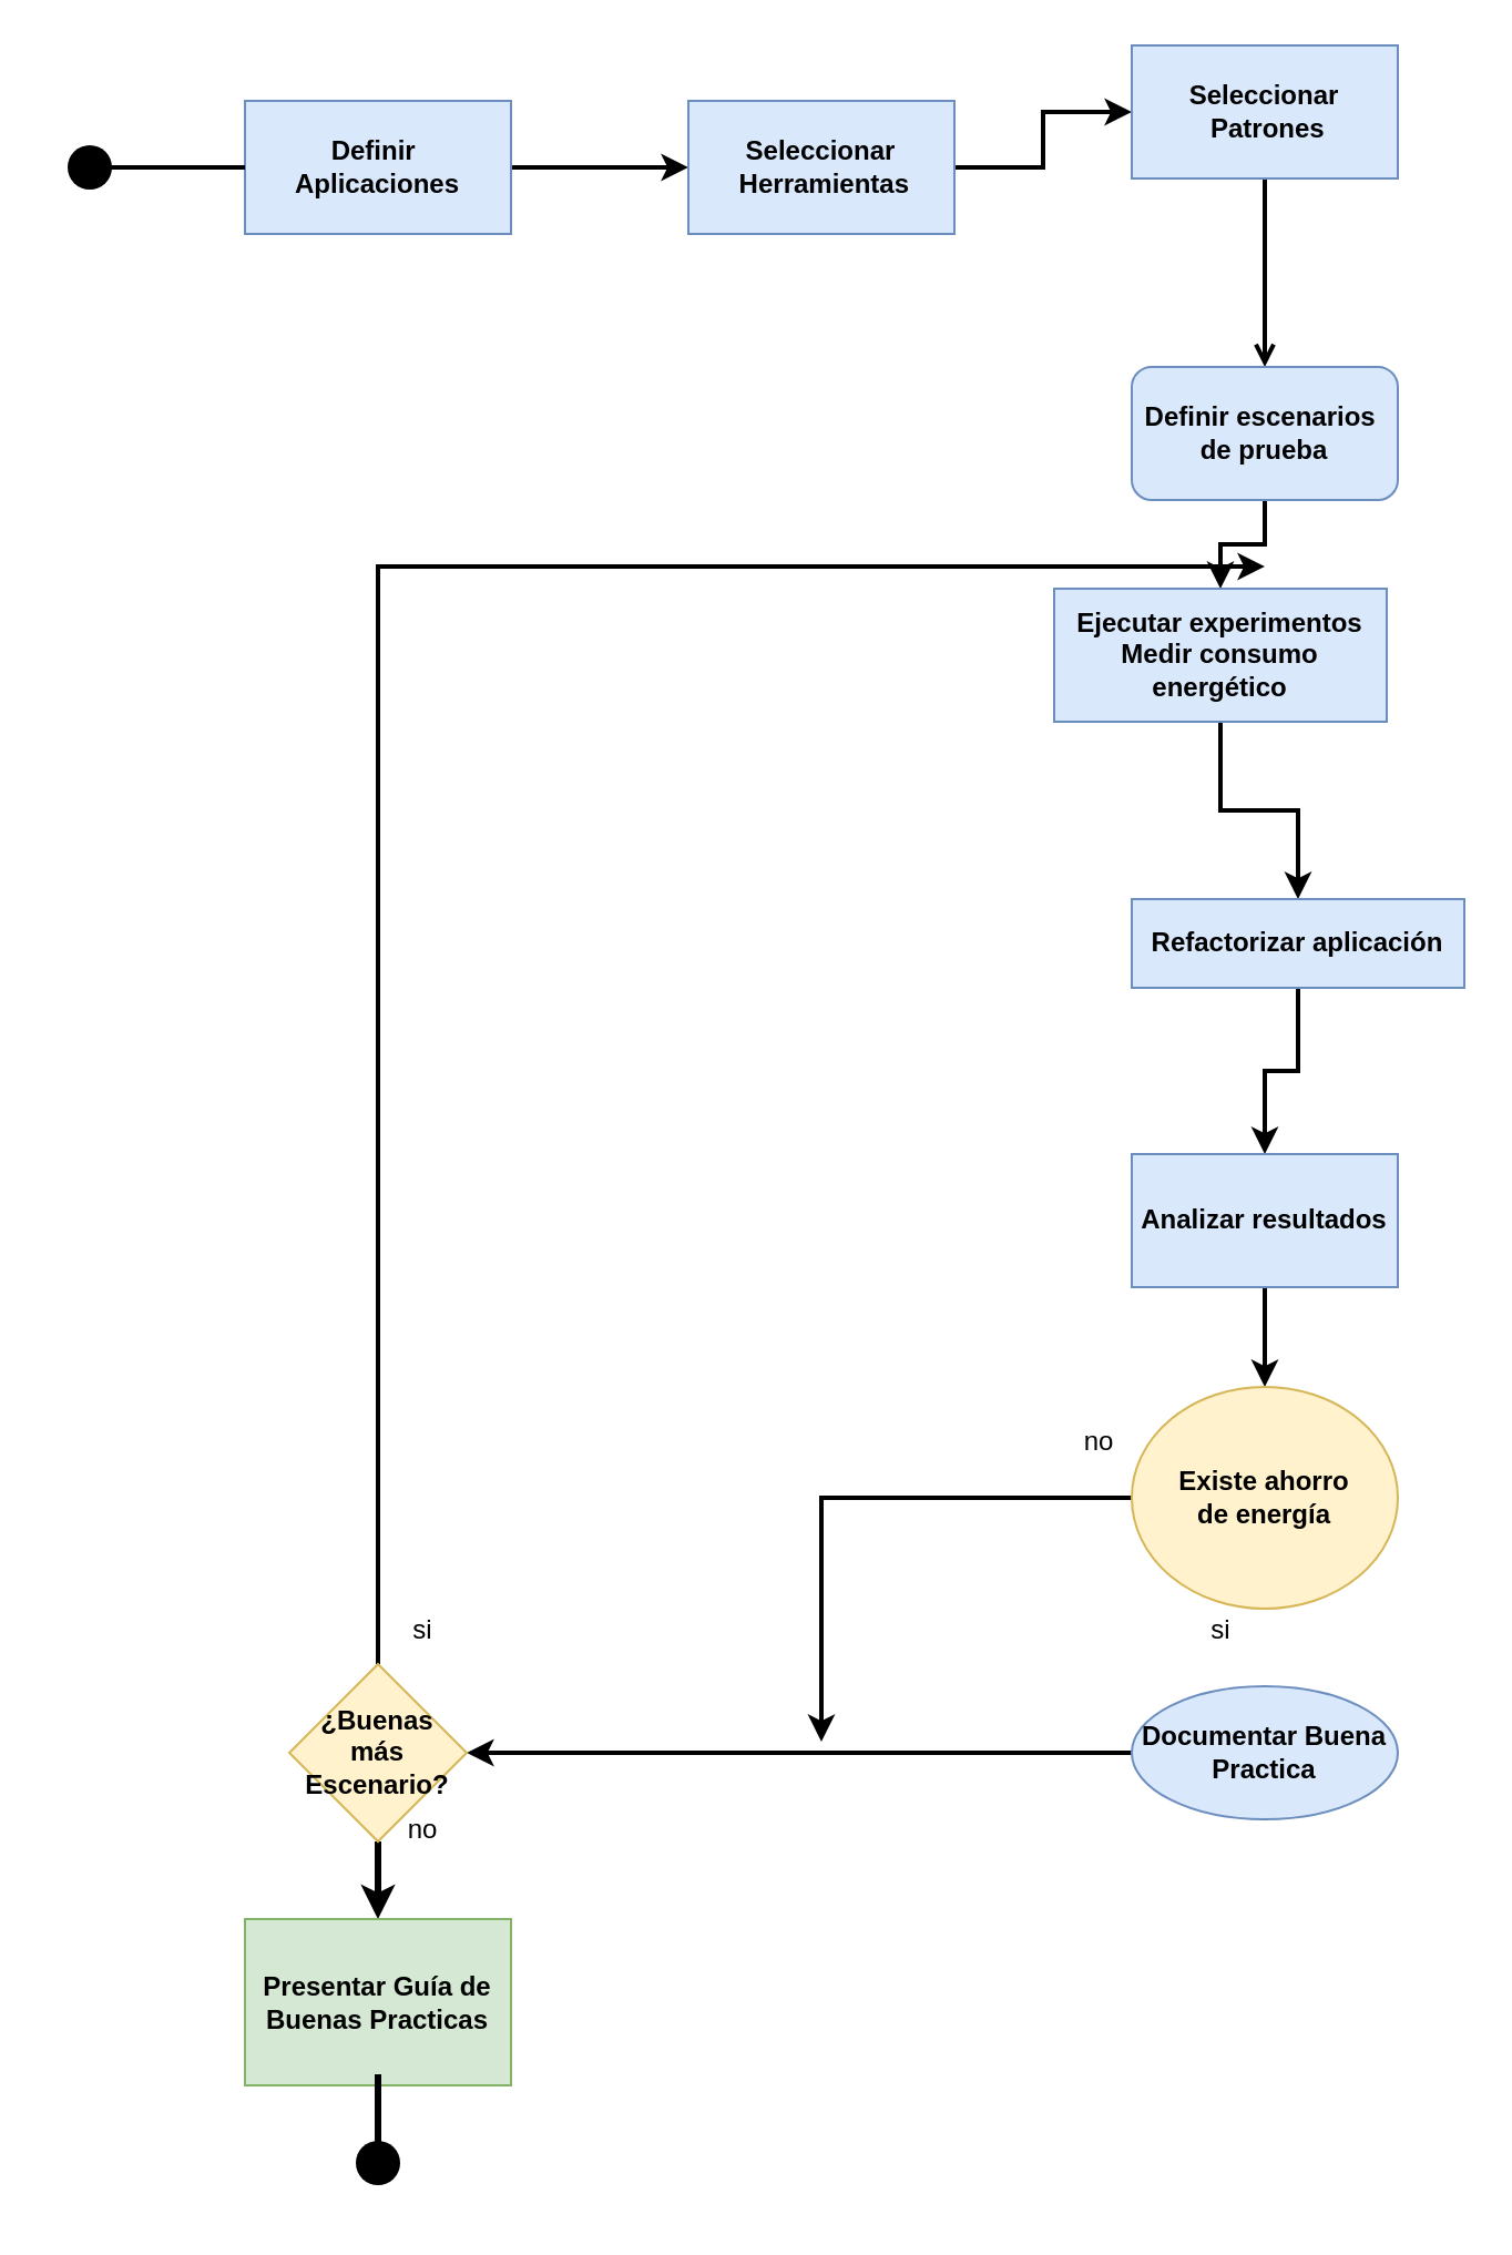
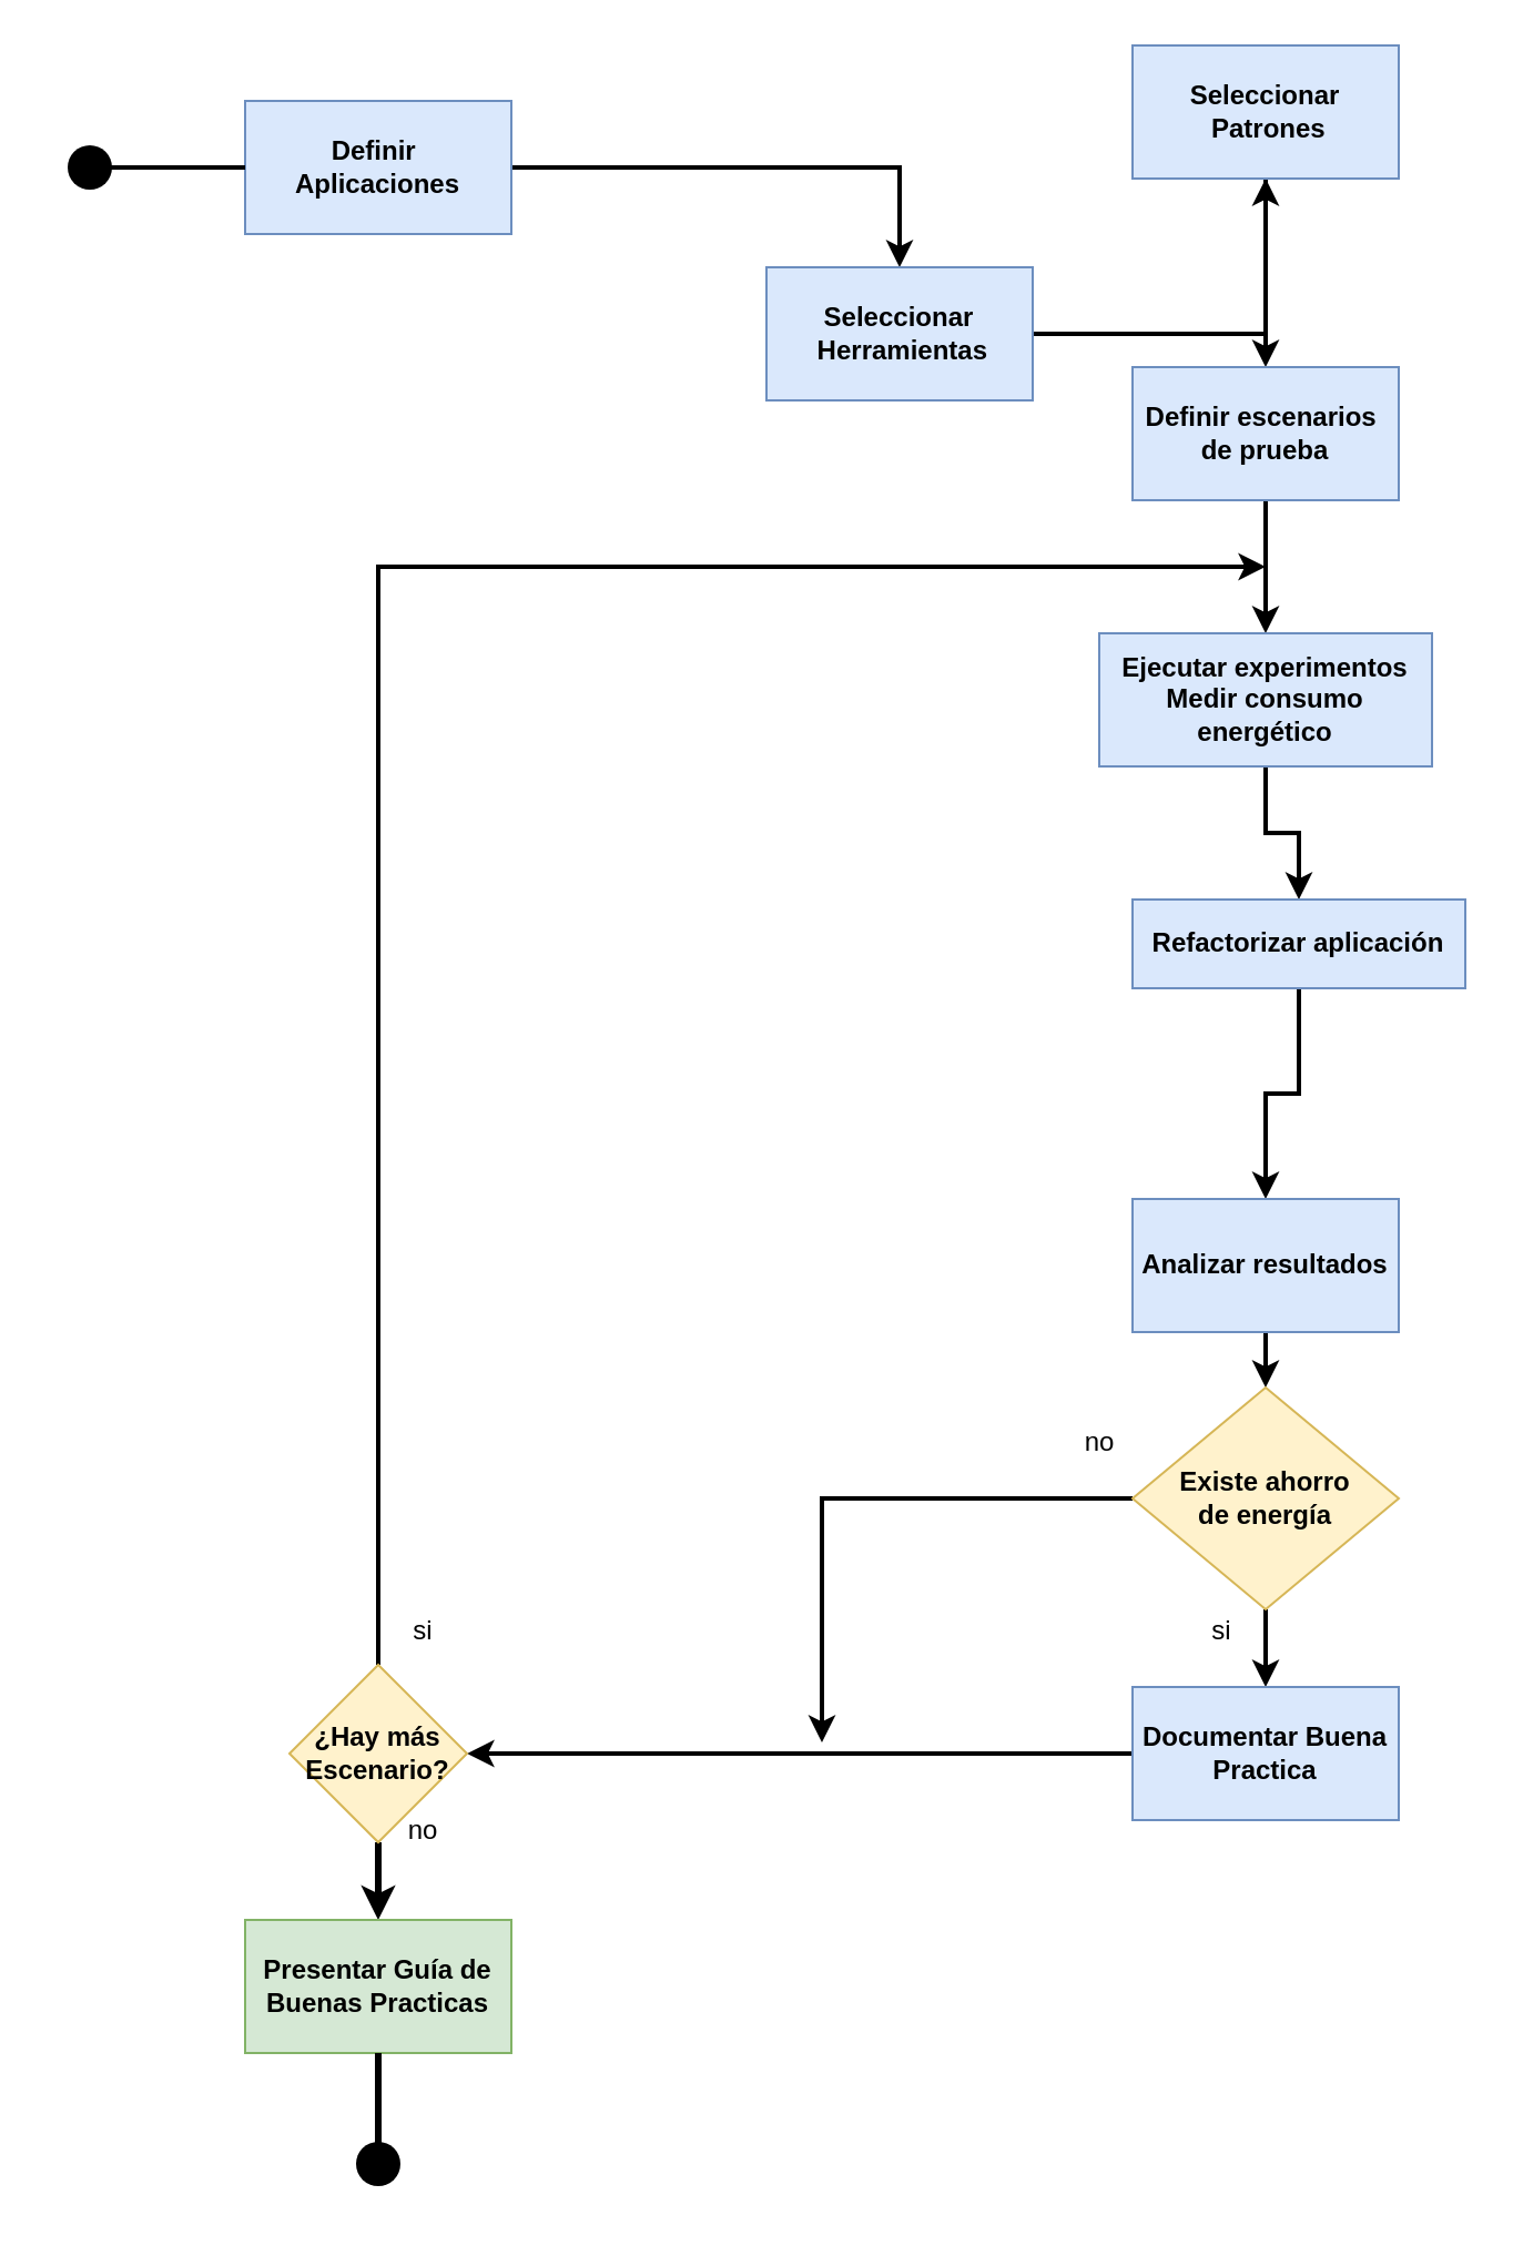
  <mxCell id="0" />
  <mxCell id="1" parent="0" />
  <mxCell id="2" value="" style="edgeStyle=orthogonalEdgeStyle;rounded=0;orthogonalLoop=1;jettySize=auto;html=1;strokeWidth=2;" parent="1" source="3" target="5" edge="1"><mxGeometry relative="1" as="geometry" /></mxCell>
  <mxCell id="3" value="&lt;b&gt;Definir&amp;nbsp; Aplicaciones&lt;/b&gt;" style="rounded=0;whiteSpace=wrap;html=1;fillColor=#dae8fc;strokeColor=#6c8ebf;" parent="1" vertex="1"><mxGeometry x="110" y="45" width="120" height="60" as="geometry" /></mxCell>
  <mxCell id="4" value="" style="edgeStyle=orthogonalEdgeStyle;rounded=0;orthogonalLoop=1;jettySize=auto;html=1;strokeWidth=2;" parent="1" source="5" target="7" edge="1"><mxGeometry relative="1" as="geometry" /></mxCell>
- <mxCell id="5" value="&lt;b&gt;Seleccionar&lt;br&gt;&amp;nbsp;Herramientas&lt;/b&gt;" style="rounded=0;whiteSpace=wrap;html=1;fillColor=#dae8fc;strokeColor=#6c8ebf;" parent="1" vertex="1"><mxGeometry x="310" y="45" width="120" height="60" as="geometry" /></mxCell>
- <mxCell id="6" value="" style="edgeStyle=orthogonalEdgeStyle;rounded=0;orthogonalLoop=1;jettySize=auto;html=1;strokeWidth=2;endArrow=open;" parent="1" source="7" target="9" edge="1"><mxGeometry relative="1" as="geometry" /></mxCell>
+ <mxCell id="5" value="&lt;b&gt;Seleccionar&lt;br&gt;&amp;nbsp;Herramientas&lt;/b&gt;" style="rounded=0;whiteSpace=wrap;html=1;fillColor=#dae8fc;strokeColor=#6c8ebf;" parent="1" vertex="1"><mxGeometry x="345" y="120" width="120" height="60" as="geometry" /></mxCell>
+ <mxCell id="6" value="" style="edgeStyle=orthogonalEdgeStyle;rounded=0;orthogonalLoop=1;jettySize=auto;html=1;strokeWidth=2;" parent="1" source="7" target="9" edge="1"><mxGeometry relative="1" as="geometry" /></mxCell>
  <mxCell id="7" value="&lt;b&gt;Seleccionar&lt;br&gt;&amp;nbsp;Patrones&lt;/b&gt;" style="rounded=0;whiteSpace=wrap;html=1;fillColor=#dae8fc;strokeColor=#6c8ebf;" parent="1" vertex="1"><mxGeometry x="510" y="20" width="120" height="60" as="geometry" /></mxCell>
  <mxCell id="8" value="" style="edgeStyle=orthogonalEdgeStyle;rounded=0;orthogonalLoop=1;jettySize=auto;html=1;strokeWidth=2;" parent="1" source="9" target="11" edge="1"><mxGeometry relative="1" as="geometry" /></mxCell>
- <mxCell id="9" value="&lt;b&gt;Definir escenarios&amp;nbsp;&lt;br&gt;de prueba&lt;/b&gt;" style="whiteSpace=wrap;html=1;fillColor=#dae8fc;strokeColor=#6c8ebf;rounded=1;" parent="1" vertex="1"><mxGeometry x="510" y="165" width="120" height="60" as="geometry" /></mxCell>
+ <mxCell id="9" value="&lt;b&gt;Definir escenarios&amp;nbsp;&lt;br&gt;de prueba&lt;/b&gt;" style="rounded=0;whiteSpace=wrap;html=1;fillColor=#dae8fc;strokeColor=#6c8ebf;" parent="1" vertex="1"><mxGeometry x="510" y="165" width="120" height="60" as="geometry" /></mxCell>
  <mxCell id="10" value="" style="edgeStyle=orthogonalEdgeStyle;rounded=0;orthogonalLoop=1;jettySize=auto;html=1;strokeWidth=2;" parent="1" source="11" target="13" edge="1"><mxGeometry relative="1" as="geometry" /></mxCell>
- <mxCell id="11" value="&lt;b&gt;Ejecutar experimentos&lt;/b&gt;&lt;br&gt;&lt;b&gt;Medir consumo energético&lt;/b&gt;" style="rounded=0;whiteSpace=wrap;html=1;fillColor=#dae8fc;strokeColor=#6c8ebf;" parent="1" vertex="1"><mxGeometry x="475" y="265" width="150" height="60" as="geometry" /></mxCell>
+ <mxCell id="11" value="&lt;b&gt;Ejecutar experimentos&lt;/b&gt;&lt;br&gt;&lt;b&gt;Medir consumo energético&lt;/b&gt;" style="rounded=0;whiteSpace=wrap;html=1;fillColor=#dae8fc;strokeColor=#6c8ebf;" parent="1" vertex="1"><mxGeometry x="495" y="285" width="150" height="60" as="geometry" /></mxCell>
  <mxCell id="12" value="" style="edgeStyle=orthogonalEdgeStyle;rounded=0;orthogonalLoop=1;jettySize=auto;html=1;strokeWidth=2;" parent="1" source="13" target="15" edge="1"><mxGeometry relative="1" as="geometry" /></mxCell>
  <mxCell id="13" value="&lt;b&gt;Refactorizar aplicación&lt;/b&gt;" style="whiteSpace=wrap;html=1;fillColor=#dae8fc;strokeColor=#6c8ebf;rounded=0;" parent="1" vertex="1"><mxGeometry x="510" y="405" width="150" height="40" as="geometry" /></mxCell>
  <mxCell id="14" value="" style="edgeStyle=orthogonalEdgeStyle;rounded=0;orthogonalLoop=1;jettySize=auto;html=1;strokeWidth=2;exitX=0.5;exitY=1;exitDx=0;exitDy=0;" parent="1" source="15" target="18" edge="1"><mxGeometry relative="1" as="geometry"><mxPoint x="590" y="630" as="sourcePoint" /></mxGeometry></mxCell>
- <mxCell id="15" value="&lt;b&gt;Analizar resultados&lt;/b&gt;" style="whiteSpace=wrap;html=1;fillColor=#dae8fc;strokeColor=#6c8ebf;rounded=0;" parent="1" vertex="1"><mxGeometry x="510" y="520" width="120" height="60" as="geometry" /></mxCell>
+ <mxCell id="15" value="&lt;b&gt;Analizar resultados&lt;/b&gt;" style="whiteSpace=wrap;html=1;fillColor=#dae8fc;strokeColor=#6c8ebf;rounded=0;" parent="1" vertex="1"><mxGeometry x="510" y="540" width="120" height="60" as="geometry" /></mxCell>
  <mxCell id="16" style="edgeStyle=orthogonalEdgeStyle;rounded=0;orthogonalLoop=1;jettySize=auto;html=1;strokeWidth=2;exitX=0;exitY=0.5;exitDx=0;exitDy=0;" parent="1" source="18" edge="1"><mxGeometry relative="1" as="geometry"><mxPoint x="370" y="785" as="targetPoint" /><Array as="points"><mxPoint x="370" y="675" /></Array></mxGeometry></mxCell>
- <mxCell id="18" value="&lt;b&gt;Existe ahorro de&amp;nbsp;energía&lt;/b&gt;" style="ellipse;whiteSpace=wrap;html=1;fillColor=#fff2cc;strokeColor=#d6b656;" parent="1" vertex="1"><mxGeometry x="510" y="625" width="120" height="100" as="geometry" /></mxCell>
+ <mxCell id="17" value="" style="edgeStyle=orthogonalEdgeStyle;rounded=0;orthogonalLoop=1;jettySize=auto;html=1;strokeWidth=2;" parent="1" source="18" target="21" edge="1"><mxGeometry relative="1" as="geometry" /></mxCell>
+ <mxCell id="18" value="&lt;b&gt;Existe ahorro de&amp;nbsp;energía&lt;/b&gt;" style="rhombus;whiteSpace=wrap;html=1;fillColor=#fff2cc;strokeColor=#d6b656;rounded=0;" parent="1" vertex="1"><mxGeometry x="510" y="625" width="120" height="100" as="geometry" /></mxCell>
  <mxCell id="19" value="no" style="text;html=1;align=center;verticalAlign=middle;resizable=0;points=[];autosize=1;strokeColor=none;fillColor=none;" parent="1" vertex="1"><mxGeometry x="480" y="640" width="30" height="20" as="geometry" /></mxCell>
  <mxCell id="20" value="" style="edgeStyle=orthogonalEdgeStyle;rounded=0;orthogonalLoop=1;jettySize=auto;html=1;strokeWidth=2;entryX=1;entryY=0.5;entryDx=0;entryDy=0;" parent="1" source="21" target="25" edge="1"><mxGeometry relative="1" as="geometry"><mxPoint x="430" y="790" as="targetPoint" /></mxGeometry></mxCell>
- <mxCell id="21" value="&lt;b&gt;Documentar Buena Practica&lt;/b&gt;" style="ellipse;whiteSpace=wrap;html=1;fillColor=#dae8fc;strokeColor=#6c8ebf;" parent="1" vertex="1"><mxGeometry x="510" y="760" width="120" height="60" as="geometry" /></mxCell>
+ <mxCell id="21" value="&lt;b&gt;Documentar Buena Practica&lt;/b&gt;" style="whiteSpace=wrap;html=1;fillColor=#dae8fc;strokeColor=#6c8ebf;rounded=0;" parent="1" vertex="1"><mxGeometry x="510" y="760" width="120" height="60" as="geometry" /></mxCell>
  <mxCell id="22" value="si" style="text;html=1;align=center;verticalAlign=middle;resizable=0;points=[];autosize=1;strokeColor=none;fillColor=none;" parent="1" vertex="1"><mxGeometry x="540" y="725" width="20" height="20" as="geometry" /></mxCell>
  <mxCell id="23" style="edgeStyle=orthogonalEdgeStyle;rounded=0;orthogonalLoop=1;jettySize=auto;html=1;strokeWidth=2;" parent="1" source="25" edge="1"><mxGeometry relative="1" as="geometry"><mxPoint x="570" y="255" as="targetPoint" /><Array as="points"><mxPoint x="170" y="255" /></Array></mxGeometry></mxCell>
  <mxCell id="24" style="edgeStyle=orthogonalEdgeStyle;rounded=0;orthogonalLoop=1;jettySize=auto;html=1;entryX=0.5;entryY=0;entryDx=0;entryDy=0;strokeWidth=3;" parent="1" source="25" target="31" edge="1"><mxGeometry relative="1" as="geometry" /></mxCell>
- <mxCell id="25" value="&lt;b&gt;¿Buenas más Escenario?&lt;/b&gt;" style="rhombus;whiteSpace=wrap;html=1;fillColor=#fff2cc;strokeColor=#d6b656;rounded=0;" parent="1" vertex="1"><mxGeometry x="130" y="750" width="80" height="80" as="geometry" /></mxCell>
+ <mxCell id="25" value="&lt;b&gt;¿Hay más Escenario?&lt;/b&gt;" style="rhombus;whiteSpace=wrap;html=1;fillColor=#fff2cc;strokeColor=#d6b656;rounded=0;" parent="1" vertex="1"><mxGeometry x="130" y="750" width="80" height="80" as="geometry" /></mxCell>
  <mxCell id="26" value="si" style="text;html=1;align=center;verticalAlign=middle;resizable=0;points=[];autosize=1;strokeColor=none;fillColor=none;" parent="1" vertex="1"><mxGeometry x="180" y="725" width="20" height="20" as="geometry" /></mxCell>
  <mxCell id="27" value="no" style="text;html=1;align=center;verticalAlign=middle;resizable=0;points=[];autosize=1;strokeColor=none;fillColor=none;" parent="1" vertex="1"><mxGeometry x="175" y="815" width="30" height="20" as="geometry" /></mxCell>
  <mxCell id="28" style="edgeStyle=orthogonalEdgeStyle;rounded=0;orthogonalLoop=1;jettySize=auto;html=1;entryX=0;entryY=0.5;entryDx=0;entryDy=0;endArrow=none;endFill=0;strokeWidth=2;" parent="1" source="29" target="3" edge="1"><mxGeometry relative="1" as="geometry" /></mxCell>
  <mxCell id="29" value="" style="shape=waypoint;sketch=0;size=6;pointerEvents=1;points=[];fillColor=#000000;resizable=0;rotatable=0;perimeter=centerPerimeter;snapToPoint=1;strokeColor=#000000;rounded=0;strokeWidth=8;" parent="1" vertex="1"><mxGeometry x="20" y="55" width="40" height="40" as="geometry" /></mxCell>
  <mxCell id="30" style="edgeStyle=orthogonalEdgeStyle;rounded=0;orthogonalLoop=1;jettySize=auto;html=1;strokeWidth=3;startArrow=none;" parent="1" source="32" edge="1"><mxGeometry relative="1" as="geometry"><mxPoint x="170" y="975" as="targetPoint" /></mxGeometry></mxCell>
- <mxCell id="31" value="&lt;b&gt;Presentar Guía&amp;nbsp;de Buenas Practicas&lt;/b&gt;" style="whiteSpace=wrap;html=1;fillColor=#d5e8d4;strokeColor=#82b366;rounded=0;" parent="1" vertex="1"><mxGeometry x="110" y="865" width="120" height="75" as="geometry" /></mxCell>
+ <mxCell id="31" value="&lt;b&gt;Presentar Guía&amp;nbsp;de Buenas Practicas&lt;/b&gt;" style="whiteSpace=wrap;html=1;fillColor=#d5e8d4;strokeColor=#82b366;rounded=0;" parent="1" vertex="1"><mxGeometry x="110" y="865" width="120" height="60" as="geometry" /></mxCell>
  <mxCell id="32" value="" style="shape=waypoint;sketch=0;size=6;pointerEvents=1;points=[];fillColor=#000000;resizable=0;rotatable=0;perimeter=centerPerimeter;snapToPoint=1;strokeColor=#000000;rounded=0;strokeWidth=8;" parent="1" vertex="1"><mxGeometry x="150" y="955" width="40" height="40" as="geometry" /></mxCell>
  <mxCell id="33" value="" style="edgeStyle=orthogonalEdgeStyle;rounded=0;orthogonalLoop=1;jettySize=auto;html=1;strokeWidth=3;endArrow=none;" parent="1" source="31" target="32" edge="1"><mxGeometry relative="1" as="geometry"><mxPoint x="170" y="925" as="sourcePoint" /><mxPoint x="170" y="975" as="targetPoint" /></mxGeometry></mxCell>
